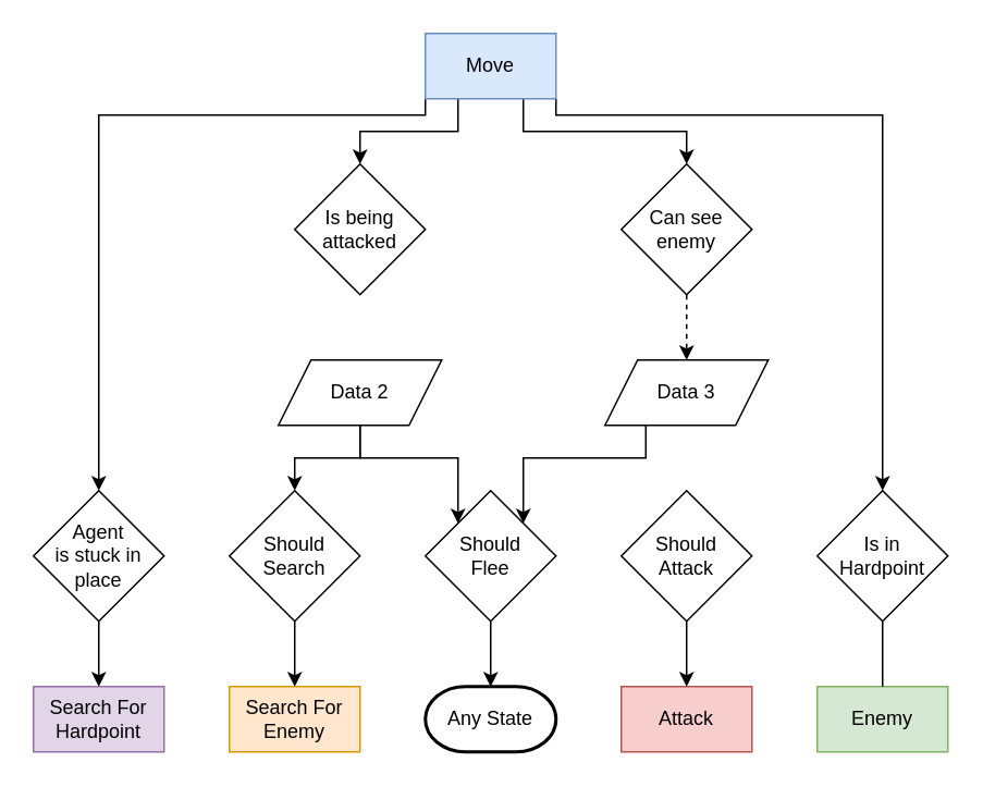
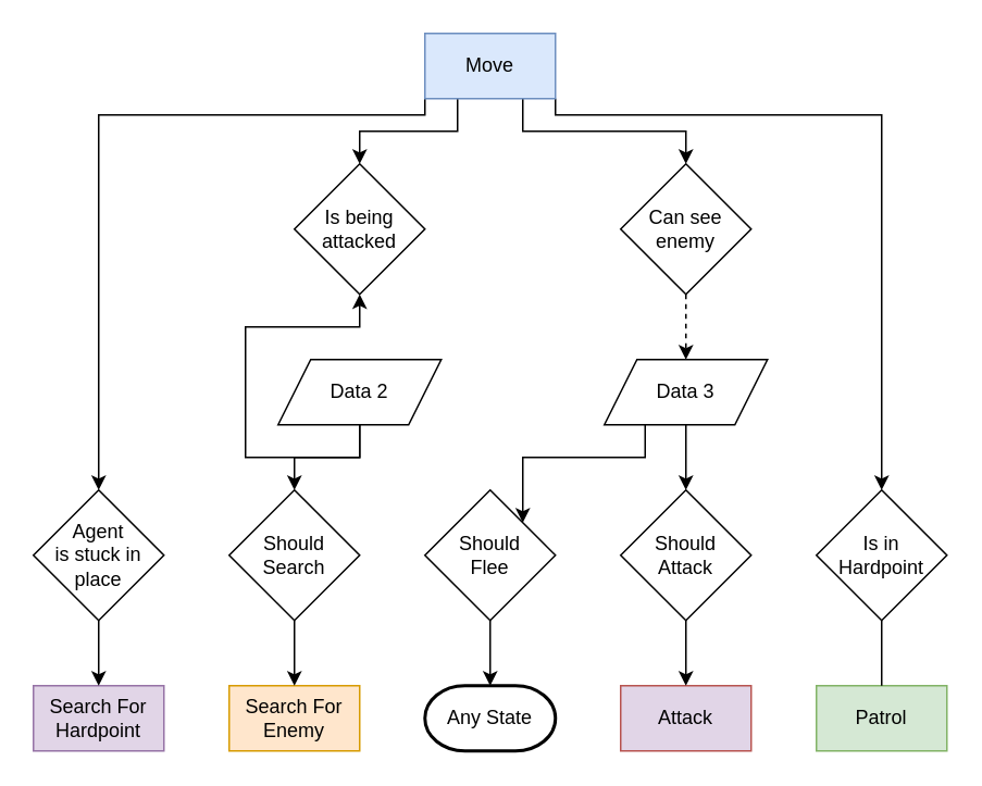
  <mxCell id="0" />
  <mxCell id="1" parent="0" />
  <mxCell id="2" style="edgeStyle=orthogonalEdgeStyle;rounded=0;orthogonalLoop=1;jettySize=auto;html=1;exitX=0.25;exitY=1;exitDx=0;exitDy=0;entryX=0.5;entryY=0;entryDx=0;entryDy=0;" parent="1" source="6" target="25" edge="1"><mxGeometry relative="1" as="geometry" /></mxCell>
  <mxCell id="3" style="edgeStyle=orthogonalEdgeStyle;rounded=0;orthogonalLoop=1;jettySize=auto;html=1;exitX=0.75;exitY=1;exitDx=0;exitDy=0;entryX=0.5;entryY=0;entryDx=0;entryDy=0;" parent="1" source="6" target="30" edge="1"><mxGeometry relative="1" as="geometry" /></mxCell>
  <mxCell id="4" style="edgeStyle=orthogonalEdgeStyle;rounded=0;orthogonalLoop=1;jettySize=auto;html=1;exitX=0;exitY=1;exitDx=0;exitDy=0;" parent="1" source="6" target="10" edge="1"><mxGeometry relative="1" as="geometry"><Array as="points"><mxPoint x="260" y="70" /><mxPoint x="60" y="70" /></Array></mxGeometry></mxCell>
  <mxCell id="5" style="edgeStyle=orthogonalEdgeStyle;rounded=0;orthogonalLoop=1;jettySize=auto;html=1;exitX=1;exitY=1;exitDx=0;exitDy=0;entryX=0.5;entryY=0;entryDx=0;entryDy=0;" parent="1" source="6" target="12" edge="1"><mxGeometry relative="1" as="geometry"><Array as="points"><mxPoint x="340" y="70" /><mxPoint x="540" y="70" /></Array></mxGeometry></mxCell>
  <mxCell id="6" value="Move" style="rounded=0;whiteSpace=wrap;html=1;fillColor=#dae8fc;strokeColor=#6c8ebf;" parent="1" vertex="1"><mxGeometry x="260" y="20" width="80" height="40" as="geometry" /></mxCell>
  <mxCell id="7" value="Search For Hardpoint" style="rounded=0;whiteSpace=wrap;html=1;fillColor=#e1d5e7;strokeColor=#9673a6;" parent="1" vertex="1"><mxGeometry x="20" y="420" width="80" height="40" as="geometry" /></mxCell>
- <mxCell id="8" value="Enemy" style="rounded=0;whiteSpace=wrap;html=1;fillColor=#d5e8d4;strokeColor=#82b366;" parent="1" vertex="1"><mxGeometry x="500" y="420" width="80" height="40" as="geometry" /></mxCell>
+ <mxCell id="8" value="Patrol" style="rounded=0;whiteSpace=wrap;html=1;fillColor=#d5e8d4;strokeColor=#82b366;" parent="1" vertex="1"><mxGeometry x="500" y="420" width="80" height="40" as="geometry" /></mxCell>
  <mxCell id="9" style="edgeStyle=orthogonalEdgeStyle;rounded=0;orthogonalLoop=1;jettySize=auto;html=1;exitX=0.5;exitY=1;exitDx=0;exitDy=0;" parent="1" source="10" target="7" edge="1"><mxGeometry relative="1" as="geometry" /></mxCell>
  <mxCell id="10" value="Agent &lt;br&gt;is stuck in &lt;br&gt;place" style="rhombus;whiteSpace=wrap;html=1;rounded=0;" parent="1" vertex="1"><mxGeometry x="20" y="300" width="80" height="80" as="geometry" /></mxCell>
  <mxCell id="11" style="edgeStyle=orthogonalEdgeStyle;rounded=0;orthogonalLoop=1;jettySize=auto;html=1;exitX=0.5;exitY=1;exitDx=0;exitDy=0;entryX=0.5;entryY=0;entryDx=0;entryDy=0;endArrow=none;" parent="1" source="12" target="8" edge="1"><mxGeometry relative="1" as="geometry" /></mxCell>
  <mxCell id="12" value="Is in&lt;br&gt;Hardpoint" style="rhombus;whiteSpace=wrap;html=1;rounded=0;" parent="1" vertex="1"><mxGeometry x="500" y="300" width="80" height="80" as="geometry" /></mxCell>
- <mxCell id="13" value="Attack" style="rounded=0;whiteSpace=wrap;html=1;fillColor=#f8cecc;strokeColor=#b85450;" parent="1" vertex="1"><mxGeometry x="380" y="420" width="80" height="40" as="geometry" /></mxCell>
+ <mxCell id="13" value="Attack" style="rounded=0;whiteSpace=wrap;html=1;fillColor=#e1d5e7;strokeColor=#b85450;" parent="1" vertex="1"><mxGeometry x="380" y="420" width="80" height="40" as="geometry" /></mxCell>
  <mxCell id="14" value="Search For Enemy" style="rounded=0;whiteSpace=wrap;html=1;fillColor=#ffe6cc;strokeColor=#d79b00;" parent="1" vertex="1"><mxGeometry x="140" y="420" width="80" height="40" as="geometry" /></mxCell>
  <mxCell id="15" style="edgeStyle=orthogonalEdgeStyle;rounded=0;orthogonalLoop=1;jettySize=auto;html=1;exitX=0.5;exitY=1;exitDx=0;exitDy=0;entryX=0.5;entryY=0;entryDx=0;entryDy=0;" parent="1" source="16" target="13" edge="1"><mxGeometry relative="1" as="geometry" /></mxCell>
  <mxCell id="16" value="Should&lt;br&gt;Attack" style="rhombus;whiteSpace=wrap;html=1;" parent="1" vertex="1"><mxGeometry x="380" y="300" width="80" height="80" as="geometry" /></mxCell>
+ <mxCell id="17" style="edgeStyle=orthogonalEdgeStyle;rounded=0;orthogonalLoop=1;jettySize=auto;html=1;exitX=0.5;exitY=1;exitDx=0;exitDy=0;entryX=0.5;entryY=0;entryDx=0;entryDy=0;" parent="1" source="19" target="16" edge="1"><mxGeometry relative="1" as="geometry" /></mxCell>
  <mxCell id="18" style="edgeStyle=orthogonalEdgeStyle;rounded=0;orthogonalLoop=1;jettySize=auto;html=1;exitX=0.25;exitY=1;exitDx=0;exitDy=0;entryX=1;entryY=0;entryDx=0;entryDy=0;" parent="1" source="19" target="27" edge="1"><mxGeometry relative="1" as="geometry" /></mxCell>
  <mxCell id="19" value="Data 3" style="shape=parallelogram;perimeter=parallelogramPerimeter;whiteSpace=wrap;html=1;fixedSize=1;" parent="1" vertex="1"><mxGeometry x="370" y="220" width="100" height="40" as="geometry" /></mxCell>
  <mxCell id="20" style="edgeStyle=orthogonalEdgeStyle;rounded=0;orthogonalLoop=1;jettySize=auto;html=1;exitX=0.5;exitY=1;exitDx=0;exitDy=0;entryX=0.5;entryY=0;entryDx=0;entryDy=0;" parent="1" source="22" target="24" edge="1"><mxGeometry relative="1" as="geometry" /></mxCell>
- <mxCell id="21" style="edgeStyle=orthogonalEdgeStyle;rounded=0;orthogonalLoop=1;jettySize=auto;html=1;exitX=0.5;exitY=1;exitDx=0;exitDy=0;entryX=0;entryY=0;entryDx=0;entryDy=0;" parent="1" source="22" target="27" edge="1"><mxGeometry relative="1" as="geometry" /></mxCell>
+ <mxCell id="21" style="edgeStyle=orthogonalEdgeStyle;rounded=0;orthogonalLoop=1;jettySize=auto;html=1;exitX=0.5;exitY=1;exitDx=0;exitDy=0;" parent="1" source="22" target="25" edge="1"><mxGeometry relative="1" as="geometry" /></mxCell>
  <mxCell id="22" value="Data 2" style="shape=parallelogram;perimeter=parallelogramPerimeter;whiteSpace=wrap;html=1;fixedSize=1;" parent="1" vertex="1"><mxGeometry x="170" y="220" width="100" height="40" as="geometry" /></mxCell>
  <mxCell id="23" style="edgeStyle=orthogonalEdgeStyle;rounded=0;orthogonalLoop=1;jettySize=auto;html=1;exitX=0.5;exitY=1;exitDx=0;exitDy=0;entryX=0.5;entryY=0;entryDx=0;entryDy=0;" parent="1" source="24" target="14" edge="1"><mxGeometry relative="1" as="geometry" /></mxCell>
  <mxCell id="24" value="Should Search" style="rhombus;whiteSpace=wrap;html=1;" parent="1" vertex="1"><mxGeometry x="140" y="300" width="80" height="80" as="geometry" /></mxCell>
  <mxCell id="25" value="Is being attacked" style="rhombus;whiteSpace=wrap;html=1;" parent="1" vertex="1"><mxGeometry x="180" y="100" width="80" height="80" as="geometry" /></mxCell>
  <mxCell id="26" style="edgeStyle=orthogonalEdgeStyle;rounded=0;orthogonalLoop=1;jettySize=auto;html=1;exitX=0.5;exitY=1;exitDx=0;exitDy=0;entryX=0.5;entryY=0;entryDx=0;entryDy=0;entryPerimeter=0;" parent="1" source="27" target="28" edge="1"><mxGeometry relative="1" as="geometry" /></mxCell>
  <mxCell id="27" value="Should &lt;br&gt;Flee" style="rhombus;whiteSpace=wrap;html=1;" parent="1" vertex="1"><mxGeometry x="260" y="300" width="80" height="80" as="geometry" /></mxCell>
  <mxCell id="28" value="Any State" style="strokeWidth=2;html=1;shape=mxgraph.flowchart.terminator;whiteSpace=wrap;rounded=0;" parent="1" vertex="1"><mxGeometry x="260" y="420" width="80" height="40" as="geometry" /></mxCell>
  <mxCell id="29" style="edgeStyle=orthogonalEdgeStyle;rounded=0;orthogonalLoop=1;jettySize=auto;html=1;exitX=0.5;exitY=1;exitDx=0;exitDy=0;entryX=0.5;entryY=0;entryDx=0;entryDy=0;dashed=1;" parent="1" source="30" target="19" edge="1"><mxGeometry relative="1" as="geometry" /></mxCell>
  <mxCell id="30" value="Can see enemy" style="rhombus;whiteSpace=wrap;html=1;" parent="1" vertex="1"><mxGeometry x="380" y="100" width="80" height="80" as="geometry" /></mxCell>
